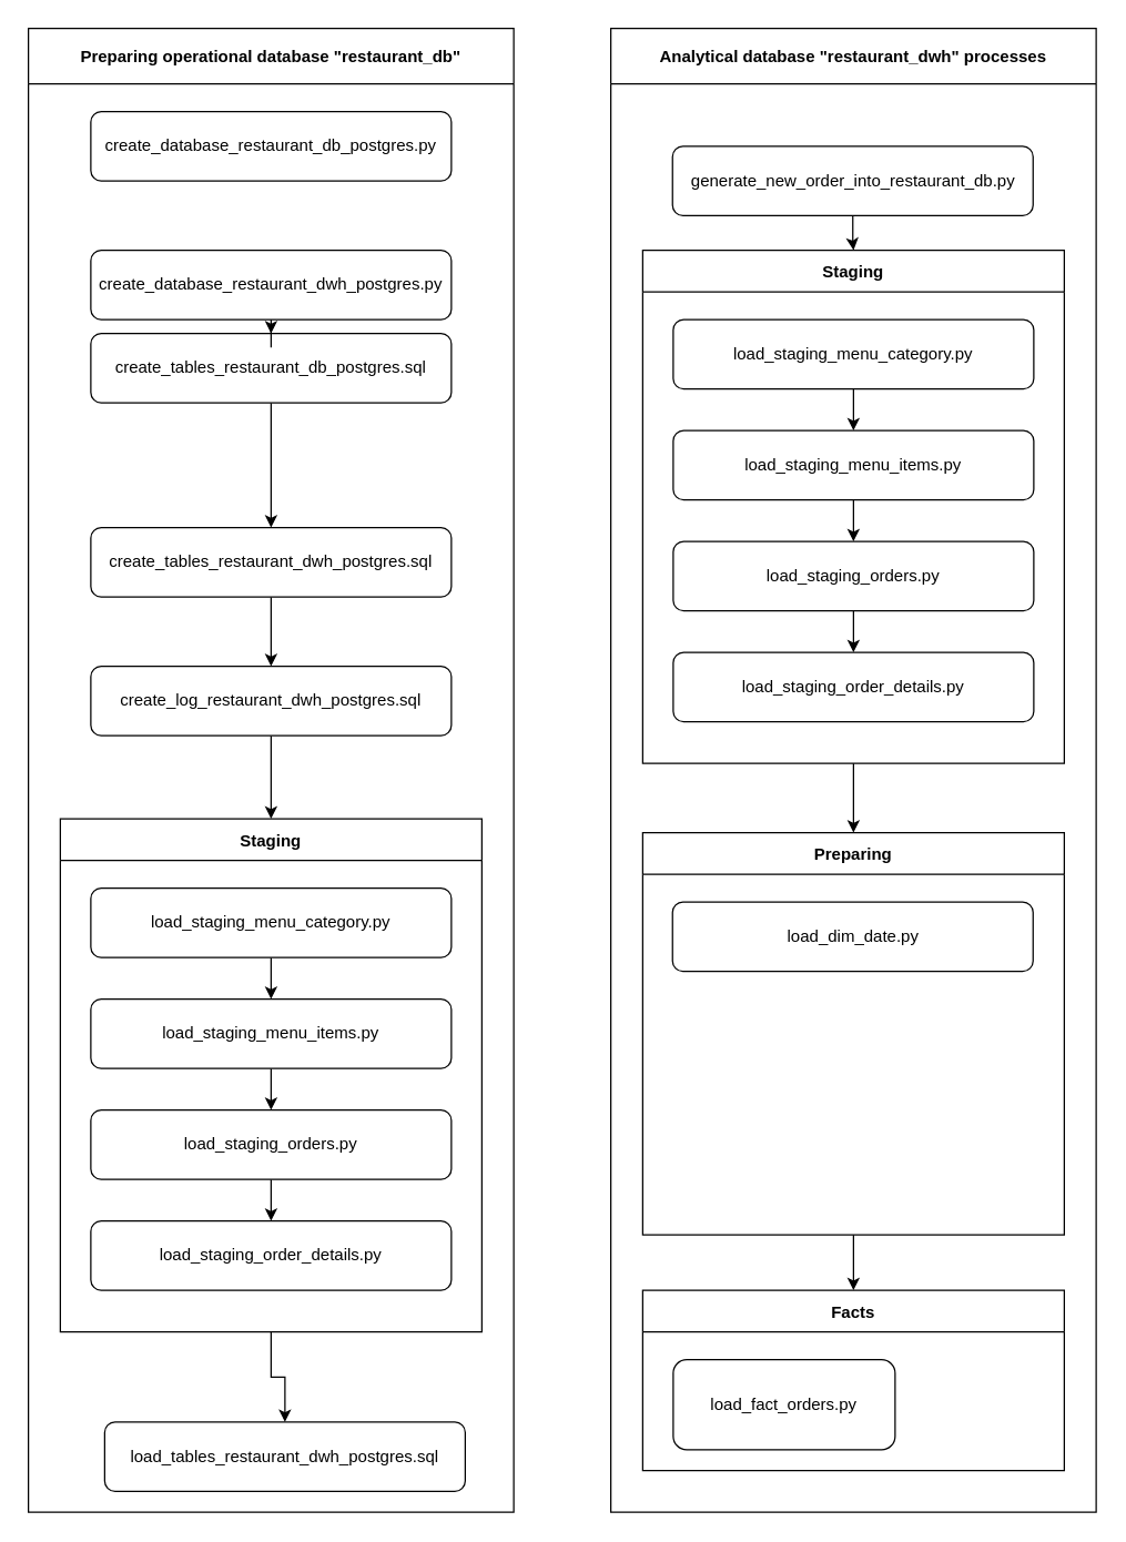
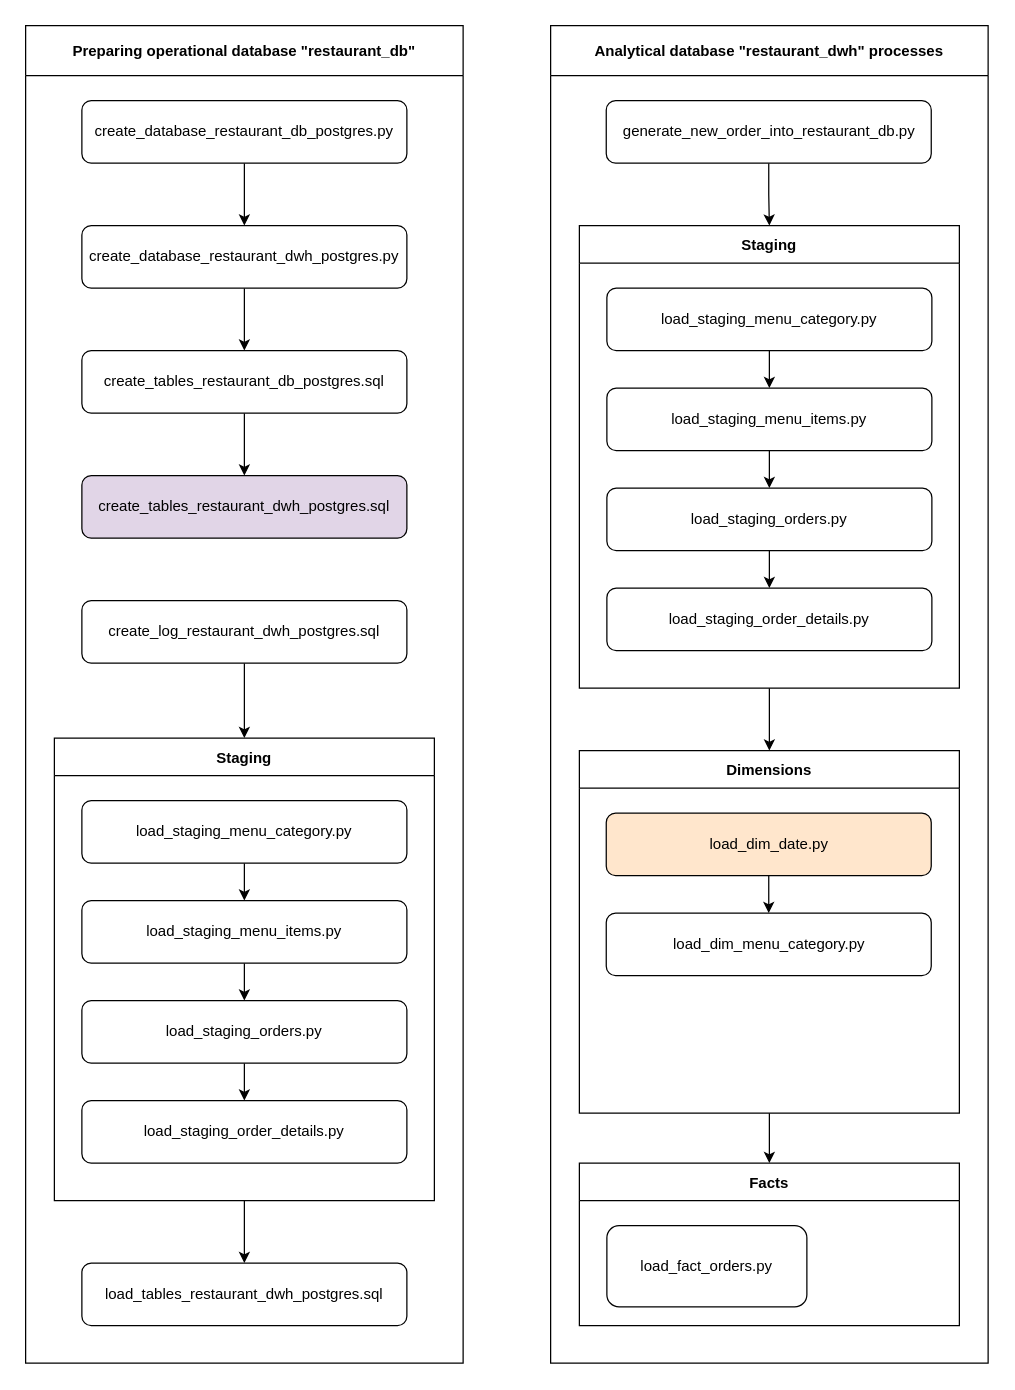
  <mxCell id="0" />
  <mxCell id="1" parent="0" />
  <mxCell id="2" value="Preparing operational database &quot;restaurant_db&quot;" style="swimlane;startSize=40;" vertex="1" parent="1"><mxGeometry x="20" y="20" width="350" height="1070" as="geometry"><mxRectangle x="20" y="-40" width="290" height="40" as="alternateBounds" /></mxGeometry></mxCell>
+ <mxCell id="3" style="edgeStyle=orthogonalEdgeStyle;rounded=0;orthogonalLoop=1;jettySize=auto;html=1;entryX=0.5;entryY=0;entryDx=0;entryDy=0;" edge="1" parent="2" source="4" target="8"><mxGeometry relative="1" as="geometry" /></mxCell>
  <mxCell id="4" value="create_database_restaurant_db_postgres.py" style="rounded=1;whiteSpace=wrap;html=1;" vertex="1" parent="2"><mxGeometry x="45" y="60" width="260" height="50" as="geometry" /></mxCell>
  <mxCell id="5" style="edgeStyle=orthogonalEdgeStyle;rounded=0;orthogonalLoop=1;jettySize=auto;html=1;" edge="1" parent="2" source="6" target="10"><mxGeometry relative="1" as="geometry" /></mxCell>
- <mxCell id="6" value="create_tables_restaurant_db_postgres.sql" style="rounded=1;whiteSpace=wrap;html=1;" vertex="1" parent="2"><mxGeometry x="45" y="220" width="260" height="50" as="geometry" /></mxCell>
+ <mxCell id="6" value="create_tables_restaurant_db_postgres.sql" style="rounded=1;whiteSpace=wrap;html=1;" vertex="1" parent="2"><mxGeometry x="45" y="260" width="260" height="50" as="geometry" /></mxCell>
  <mxCell id="7" style="edgeStyle=orthogonalEdgeStyle;rounded=0;orthogonalLoop=1;jettySize=auto;html=1;" edge="1" parent="2" source="8" target="6"><mxGeometry relative="1" as="geometry" /></mxCell>
  <mxCell id="8" value="create_database_restaurant_dwh_postgres.py" style="rounded=1;whiteSpace=wrap;html=1;" vertex="1" parent="2"><mxGeometry x="45" y="160" width="260" height="50" as="geometry" /></mxCell>
- <mxCell id="9" style="edgeStyle=orthogonalEdgeStyle;rounded=0;orthogonalLoop=1;jettySize=auto;html=1;entryX=0.5;entryY=0;entryDx=0;entryDy=0;" edge="1" parent="2" source="10" target="12"><mxGeometry relative="1" as="geometry" /></mxCell>
- <mxCell id="10" value="create_tables_restaurant_dwh_postgres.sql" style="rounded=1;whiteSpace=wrap;html=1;" vertex="1" parent="2"><mxGeometry x="45" y="360" width="260" height="50" as="geometry" /></mxCell>
+ <mxCell id="10" value="create_tables_restaurant_dwh_postgres.sql" style="rounded=1;whiteSpace=wrap;html=1;fillColor=#e1d5e7;" vertex="1" parent="2"><mxGeometry x="45" y="360" width="260" height="50" as="geometry" /></mxCell>
  <mxCell id="11" style="edgeStyle=orthogonalEdgeStyle;rounded=0;orthogonalLoop=1;jettySize=auto;html=1;entryX=0.5;entryY=0;entryDx=0;entryDy=0;" edge="1" parent="2" source="12" target="15"><mxGeometry relative="1" as="geometry" /></mxCell>
  <mxCell id="12" value="create_log_restaurant_dwh_postgres.sql" style="rounded=1;whiteSpace=wrap;html=1;" vertex="1" parent="2"><mxGeometry x="45" y="460" width="260" height="50" as="geometry" /></mxCell>
- <mxCell id="13" value="load_tables_restaurant_dwh_postgres.sql" style="rounded=1;whiteSpace=wrap;html=1;" vertex="1" parent="2"><mxGeometry x="55" y="1005" width="260" height="50" as="geometry" /></mxCell>
+ <mxCell id="13" value="load_tables_restaurant_dwh_postgres.sql" style="rounded=1;whiteSpace=wrap;html=1;" vertex="1" parent="2"><mxGeometry x="45" y="990" width="260" height="50" as="geometry" /></mxCell>
  <mxCell id="14" style="edgeStyle=orthogonalEdgeStyle;rounded=0;orthogonalLoop=1;jettySize=auto;html=1;entryX=0.5;entryY=0;entryDx=0;entryDy=0;" edge="1" parent="2" source="15" target="13"><mxGeometry relative="1" as="geometry" /></mxCell>
  <mxCell id="15" value="Staging" style="swimlane;startSize=30;" vertex="1" parent="2"><mxGeometry x="23" y="570" width="304" height="370" as="geometry"><mxRectangle x="26" y="160" width="80" height="30" as="alternateBounds" /></mxGeometry></mxCell>
  <mxCell id="16" style="edgeStyle=orthogonalEdgeStyle;rounded=0;orthogonalLoop=1;jettySize=auto;html=1;entryX=0.5;entryY=0;entryDx=0;entryDy=0;" edge="1" parent="15" source="17" target="19"><mxGeometry relative="1" as="geometry" /></mxCell>
  <mxCell id="17" value="load_staging_menu_category.py" style="rounded=1;whiteSpace=wrap;html=1;" vertex="1" parent="15"><mxGeometry x="22" y="50" width="260" height="50" as="geometry" /></mxCell>
  <mxCell id="18" style="edgeStyle=orthogonalEdgeStyle;rounded=0;orthogonalLoop=1;jettySize=auto;html=1;exitX=0.5;exitY=1;exitDx=0;exitDy=0;entryX=0.5;entryY=0;entryDx=0;entryDy=0;" edge="1" parent="15" source="19" target="21"><mxGeometry relative="1" as="geometry" /></mxCell>
  <mxCell id="19" value="load_staging_menu_items.py" style="rounded=1;whiteSpace=wrap;html=1;" vertex="1" parent="15"><mxGeometry x="22" y="130" width="260" height="50" as="geometry" /></mxCell>
  <mxCell id="20" style="edgeStyle=orthogonalEdgeStyle;rounded=0;orthogonalLoop=1;jettySize=auto;html=1;exitX=0.5;exitY=1;exitDx=0;exitDy=0;entryX=0.5;entryY=0;entryDx=0;entryDy=0;" edge="1" parent="15" source="21" target="22"><mxGeometry relative="1" as="geometry" /></mxCell>
  <mxCell id="21" value="load_staging_order&lt;span style=&quot;background-color: initial;&quot;&gt;s.py&lt;/span&gt;" style="rounded=1;whiteSpace=wrap;html=1;" vertex="1" parent="15"><mxGeometry x="22" y="210" width="260" height="50" as="geometry" /></mxCell>
  <mxCell id="22" value="load_staging_order_details.py" style="rounded=1;whiteSpace=wrap;html=1;" vertex="1" parent="15"><mxGeometry x="22" y="290" width="260" height="50" as="geometry" /></mxCell>
  <mxCell id="23" value="Analytical database &quot;restaurant_dwh&quot; processes" style="swimlane;startSize=40;" vertex="1" parent="1"><mxGeometry x="440" y="20" width="350" height="1070" as="geometry"><mxRectangle x="404" y="-40" width="290" height="40" as="alternateBounds" /></mxGeometry></mxCell>
  <mxCell id="24" style="edgeStyle=orthogonalEdgeStyle;rounded=0;orthogonalLoop=1;jettySize=auto;html=1;entryX=0.5;entryY=0;entryDx=0;entryDy=0;" edge="1" parent="23" source="25" target="27"><mxGeometry relative="1" as="geometry" /></mxCell>
- <mxCell id="25" value="generate_new_order_into_restaurant_db.py" style="rounded=1;whiteSpace=wrap;html=1;" vertex="1" parent="23"><mxGeometry x="44.5" y="85" width="260" height="50" as="geometry" /></mxCell>
+ <mxCell id="25" value="generate_new_order_into_restaurant_db.py" style="rounded=1;whiteSpace=wrap;html=1;" vertex="1" parent="23"><mxGeometry x="44.5" y="60" width="260" height="50" as="geometry" /></mxCell>
  <mxCell id="26" style="edgeStyle=orthogonalEdgeStyle;rounded=0;orthogonalLoop=1;jettySize=auto;html=1;entryX=0.5;entryY=0;entryDx=0;entryDy=0;" edge="1" parent="23" source="27" target="36"><mxGeometry relative="1" as="geometry" /></mxCell>
  <mxCell id="27" value="Staging" style="swimlane;startSize=30;" vertex="1" parent="23"><mxGeometry x="23" y="160" width="304" height="370" as="geometry"><mxRectangle x="26" y="160" width="80" height="30" as="alternateBounds" /></mxGeometry></mxCell>
  <mxCell id="28" style="edgeStyle=orthogonalEdgeStyle;rounded=0;orthogonalLoop=1;jettySize=auto;html=1;entryX=0.5;entryY=0;entryDx=0;entryDy=0;" edge="1" parent="27" source="29" target="31"><mxGeometry relative="1" as="geometry" /></mxCell>
  <mxCell id="29" value="load_staging_menu_category.py" style="rounded=1;whiteSpace=wrap;html=1;" vertex="1" parent="27"><mxGeometry x="22" y="50" width="260" height="50" as="geometry" /></mxCell>
  <mxCell id="30" style="edgeStyle=orthogonalEdgeStyle;rounded=0;orthogonalLoop=1;jettySize=auto;html=1;exitX=0.5;exitY=1;exitDx=0;exitDy=0;entryX=0.5;entryY=0;entryDx=0;entryDy=0;" edge="1" parent="27" source="31" target="33"><mxGeometry relative="1" as="geometry" /></mxCell>
  <mxCell id="31" value="load_staging_menu_items.py" style="rounded=1;whiteSpace=wrap;html=1;" vertex="1" parent="27"><mxGeometry x="22" y="130" width="260" height="50" as="geometry" /></mxCell>
  <mxCell id="32" style="edgeStyle=orthogonalEdgeStyle;rounded=0;orthogonalLoop=1;jettySize=auto;html=1;exitX=0.5;exitY=1;exitDx=0;exitDy=0;entryX=0.5;entryY=0;entryDx=0;entryDy=0;" edge="1" parent="27" source="33" target="34"><mxGeometry relative="1" as="geometry" /></mxCell>
  <mxCell id="33" value="load_staging_order&lt;span style=&quot;background-color: initial;&quot;&gt;s.py&lt;/span&gt;" style="rounded=1;whiteSpace=wrap;html=1;" vertex="1" parent="27"><mxGeometry x="22" y="210" width="260" height="50" as="geometry" /></mxCell>
  <mxCell id="34" value="load_staging_order_details.py" style="rounded=1;whiteSpace=wrap;html=1;" vertex="1" parent="27"><mxGeometry x="22" y="290" width="260" height="50" as="geometry" /></mxCell>
  <mxCell id="35" style="edgeStyle=orthogonalEdgeStyle;rounded=0;orthogonalLoop=1;jettySize=auto;html=1;entryX=0.5;entryY=0;entryDx=0;entryDy=0;" edge="1" parent="23" source="36" target="40"><mxGeometry relative="1" as="geometry" /></mxCell>
- <mxCell id="36" value="Preparing" style="swimlane;startSize=30;" vertex="1" parent="23"><mxGeometry x="23" y="580" width="304" height="290" as="geometry"><mxRectangle x="26" y="580" width="100" height="30" as="alternateBounds" /></mxGeometry></mxCell>
- <mxCell id="39" value="load_dim_date.py" style="rounded=1;whiteSpace=wrap;html=1;" vertex="1" parent="36"><mxGeometry x="21.5" y="50" width="260" height="50" as="geometry" /></mxCell>
+ <mxCell id="36" value="Dimensions" style="swimlane;startSize=30;" vertex="1" parent="23"><mxGeometry x="23" y="580" width="304" height="290" as="geometry"><mxRectangle x="26" y="580" width="100" height="30" as="alternateBounds" /></mxGeometry></mxCell>
+ <mxCell id="37" value="load_dim_menu_category.py" style="rounded=1;whiteSpace=wrap;html=1;" vertex="1" parent="36"><mxGeometry x="21.5" y="130" width="260" height="50" as="geometry" /></mxCell>
+ <mxCell id="38" style="edgeStyle=orthogonalEdgeStyle;rounded=0;orthogonalLoop=1;jettySize=auto;html=1;entryX=0.5;entryY=0;entryDx=0;entryDy=0;" edge="1" parent="36" source="39" target="37"><mxGeometry relative="1" as="geometry" /></mxCell>
+ <mxCell id="39" value="load_dim_date.py" style="rounded=1;whiteSpace=wrap;html=1;fillColor=#ffe6cc;" vertex="1" parent="36"><mxGeometry x="21.5" y="50" width="260" height="50" as="geometry" /></mxCell>
  <mxCell id="40" value="Facts" style="swimlane;startSize=30;" vertex="1" parent="23"><mxGeometry x="23" y="910" width="304" height="130" as="geometry" /></mxCell>
  <mxCell id="41" value="load_fact_orders.py" style="rounded=1;whiteSpace=wrap;html=1;" vertex="1" parent="40"><mxGeometry x="22" y="50" width="160" height="65" as="geometry" /></mxCell>
